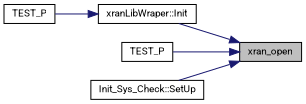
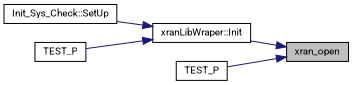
  digraph {
    fontname=Roboto
    rankdir=RL
    node [color=black fillcolor=white fontname=Roboto fontsize=10 shape=record style=filled]
    edge [color=midnightblue dir=back fontname=Roboto fontsize=10 labelfontname=Helvetica labelfontsize=10 style=solid]
    n1 [fillcolor=grey75 fontcolor=black height=0.2 label=xran_open width=0.4]
    n2 [height=0.2 label="xranLibWraper::Init" width=0.4]
    n3 [height=0.2 label=TEST_P width=0.4]
    n4 [height=0.2 label="Init_Sys_Check::SetUp" width=0.4]
    n5 [height=0.2 label=TEST_P width=0.4]
    n1 -> n2
    n1 -> n3
-   n1 -> n4
+   n2 -> n4
    n2 -> n5
  }
